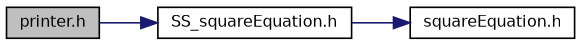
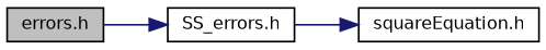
  digraph {
    rankdir=LR
    node [color=black fillcolor=white fontname=Helvetica fontsize=10 shape=record style=filled]
    edge [color=midnightblue fontname=Helvetica fontsize=10 labelfontname=Helvetica labelfontsize=10 style=solid]
-   n1 [fillcolor=grey75 fontcolor=black height=0.2 label="printer.h" width=0.4]
-   n2 [height=0.2 label="SS_squareEquation.h" width=0.4]
+   n1 [fillcolor=grey75 fontcolor=black height=0.2 label="errors.h" width=0.4]
+   n2 [height=0.2 label="SS_errors.h" width=0.4]
    n3 [height=0.2 label="squareEquation.h" width=0.4]
    n1 -> n2
    n2 -> n3
  }
